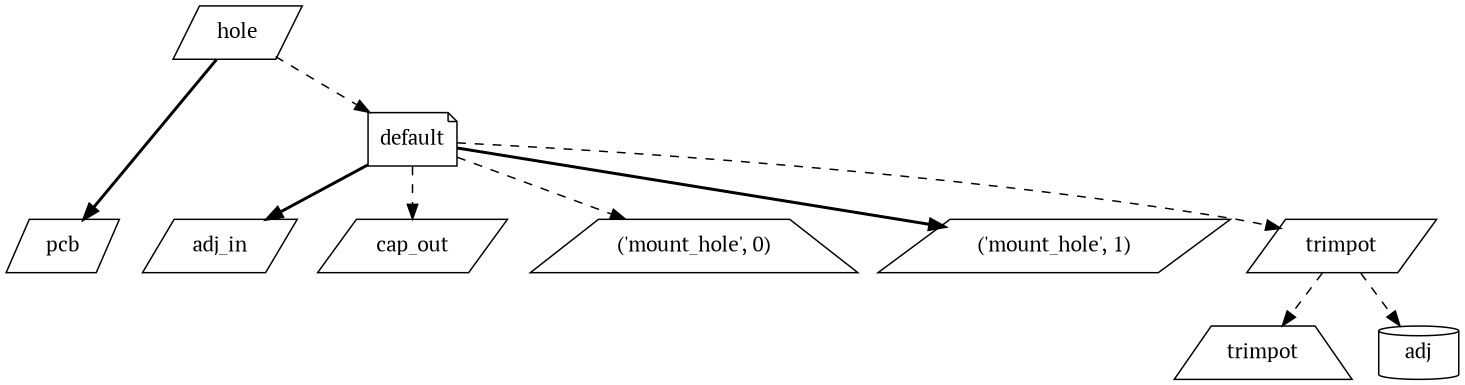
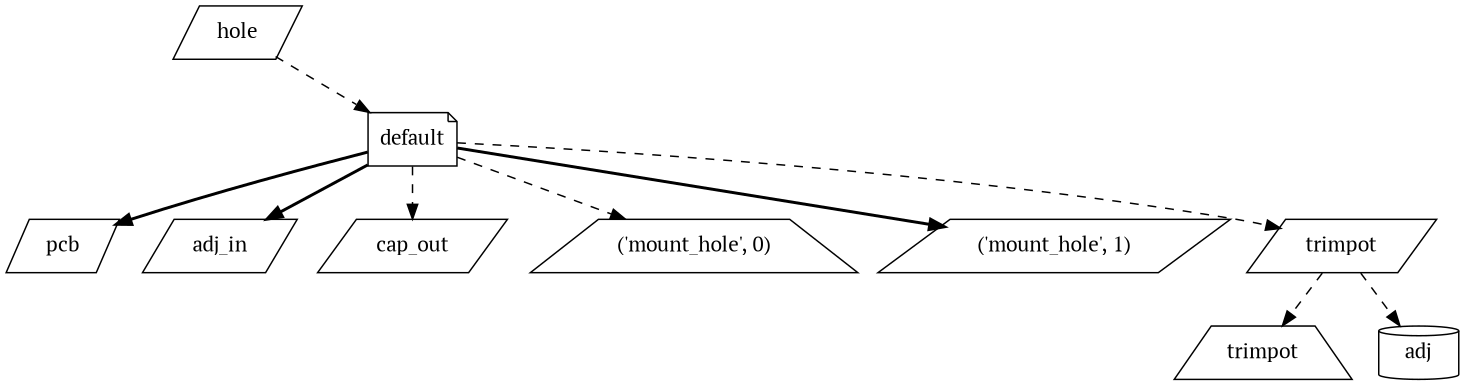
  digraph {
    fontname="PT Serif"
    node [fontname="PT Serif" shape=parallelogram]
    edge [fontname="PT Serif" style=dashed]
    n1 [label=hole]
    n2 [label=default shape=note]
    n3 [label=pcb]
    n4 [label=adj_in]
    n5 [label=cap_out]
    n6 [label="\('mount_hole',\ 0\)" shape=trapezium]
    n7 [label="\('mount_hole',\ 1\)"]
    n8 [label=trimpot]
    n9 [label=trimpot shape=trapezium]
    n10 [label=adj shape=cylinder]
    n1 -> n2
-   n1 -> n3 [style=bold]
+   n2 -> n3 [style=bold]
    n2 -> n4 [style=bold]
    n2 -> n5
    n2 -> n6
    n2 -> n7 [style=bold]
    n2 -> n8
    n8 -> n9
    n8 -> n10
  }
